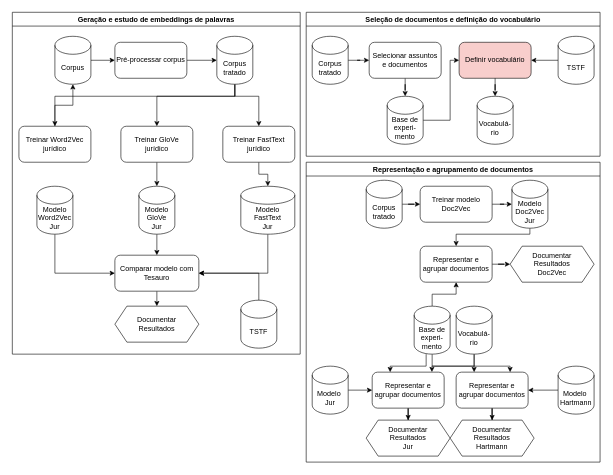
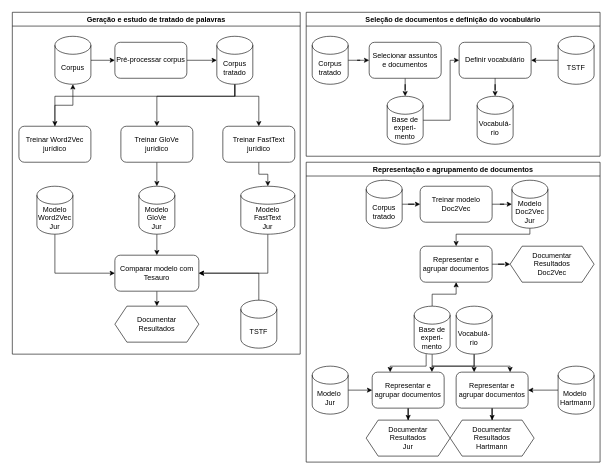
  <mxCell id="0" />
  <mxCell id="1" parent="0" />
  <mxCell id="2" style="edgeStyle=orthogonalEdgeStyle;rounded=0;orthogonalLoop=1;jettySize=auto;html=1;entryX=0;entryY=0.5;entryDx=0;entryDy=0;" edge="1" parent="1" source="3" target="5"><mxGeometry relative="1" as="geometry" /></mxCell>
  <mxCell id="3" value="Corpus" style="shape=cylinder3;whiteSpace=wrap;html=1;boundedLbl=1;backgroundOutline=1;size=15;" vertex="1" parent="1"><mxGeometry x="91" y="60" width="60" height="80" as="geometry" /></mxCell>
  <mxCell id="4" style="edgeStyle=orthogonalEdgeStyle;rounded=0;orthogonalLoop=1;jettySize=auto;html=1;exitX=1;exitY=0.5;exitDx=0;exitDy=0;entryX=0;entryY=0.5;entryDx=0;entryDy=0;entryPerimeter=0;" edge="1" parent="1" source="5" target="9"><mxGeometry relative="1" as="geometry" /></mxCell>
  <mxCell id="5" value="Pré-processar corpus" style="rounded=1;whiteSpace=wrap;html=1;" vertex="1" parent="1"><mxGeometry x="191" y="70" width="120" height="60" as="geometry" /></mxCell>
  <mxCell id="6" style="edgeStyle=orthogonalEdgeStyle;rounded=0;orthogonalLoop=1;jettySize=auto;html=1;" edge="1" parent="1" source="9" target="11"><mxGeometry relative="1" as="geometry"><Array as="points"><mxPoint x="391" y="160" /><mxPoint x="91" y="160" /></Array></mxGeometry></mxCell>
  <mxCell id="7" style="edgeStyle=orthogonalEdgeStyle;rounded=0;orthogonalLoop=1;jettySize=auto;html=1;" edge="1" parent="1" source="9" target="13"><mxGeometry relative="1" as="geometry"><Array as="points"><mxPoint x="391" y="160" /><mxPoint x="261" y="160" /></Array></mxGeometry></mxCell>
  <mxCell id="8" style="edgeStyle=orthogonalEdgeStyle;rounded=0;orthogonalLoop=1;jettySize=auto;html=1;entryX=0.5;entryY=0;entryDx=0;entryDy=0;" edge="1" parent="1" source="9" target="15"><mxGeometry relative="1" as="geometry"><Array as="points"><mxPoint x="391" y="160" /><mxPoint x="431" y="160" /></Array></mxGeometry></mxCell>
  <mxCell id="9" value="Corpus&lt;br&gt;tratado" style="shape=cylinder3;whiteSpace=wrap;html=1;boundedLbl=1;backgroundOutline=1;size=15;" vertex="1" parent="1"><mxGeometry x="361" y="60" width="60" height="80" as="geometry" /></mxCell>
  <mxCell id="10" style="edgeStyle=orthogonalEdgeStyle;rounded=0;orthogonalLoop=1;jettySize=auto;html=1;" edge="1" parent="1" source="11" target="3"><mxGeometry relative="1" as="geometry" /></mxCell>
  <mxCell id="11" value="Treinar Word2Vec jurídico" style="rounded=1;whiteSpace=wrap;html=1;" vertex="1" parent="1"><mxGeometry x="31" y="210" width="120" height="60" as="geometry" /></mxCell>
  <mxCell id="12" style="edgeStyle=orthogonalEdgeStyle;rounded=0;orthogonalLoop=1;jettySize=auto;html=1;" edge="1" parent="1" source="13" target="21"><mxGeometry relative="1" as="geometry" /></mxCell>
  <mxCell id="13" value="Treinar GloVe &lt;br&gt;jurídico" style="rounded=1;whiteSpace=wrap;html=1;" vertex="1" parent="1"><mxGeometry x="201" y="210" width="120" height="60" as="geometry" /></mxCell>
  <mxCell id="14" style="edgeStyle=orthogonalEdgeStyle;rounded=0;orthogonalLoop=1;jettySize=auto;html=1;" edge="1" parent="1" source="15" target="23"><mxGeometry relative="1" as="geometry" /></mxCell>
  <mxCell id="15" value="Treinar FastText&lt;br&gt;jurídico" style="rounded=1;whiteSpace=wrap;html=1;" vertex="1" parent="1"><mxGeometry x="371" y="210" width="120" height="60" as="geometry" /></mxCell>
  <mxCell id="16" style="edgeStyle=orthogonalEdgeStyle;rounded=0;orthogonalLoop=1;jettySize=auto;html=1;entryX=0.5;entryY=0;entryDx=0;entryDy=0;entryPerimeter=0;" edge="1" parent="1" source="17"><mxGeometry relative="1" as="geometry"><mxPoint x="261" y="510" as="targetPoint" /></mxGeometry></mxCell>
  <mxCell id="17" value="Comparar modelo com Tesauro" style="rounded=1;whiteSpace=wrap;html=1;" vertex="1" parent="1"><mxGeometry x="191" y="425" width="140" height="60" as="geometry" /></mxCell>
  <mxCell id="18" style="edgeStyle=orthogonalEdgeStyle;rounded=0;orthogonalLoop=1;jettySize=auto;html=1;entryX=0;entryY=0.5;entryDx=0;entryDy=0;exitX=0.5;exitY=1;exitDx=0;exitDy=0;exitPerimeter=0;" edge="1" parent="1" source="19" target="17"><mxGeometry relative="1" as="geometry" /></mxCell>
  <mxCell id="19" value="Modelo Word2Vec&lt;br&gt;Jur" style="shape=cylinder3;whiteSpace=wrap;html=1;boundedLbl=1;backgroundOutline=1;size=15;" vertex="1" parent="1"><mxGeometry x="61" y="310" width="60" height="80" as="geometry" /></mxCell>
  <mxCell id="20" style="edgeStyle=orthogonalEdgeStyle;rounded=0;orthogonalLoop=1;jettySize=auto;html=1;exitX=0.5;exitY=1;exitDx=0;exitDy=0;exitPerimeter=0;entryX=0.5;entryY=0;entryDx=0;entryDy=0;" edge="1" parent="1" source="21" target="17"><mxGeometry relative="1" as="geometry" /></mxCell>
  <mxCell id="21" value="Modelo GloVe&lt;br&gt;Jur" style="shape=cylinder3;whiteSpace=wrap;html=1;boundedLbl=1;backgroundOutline=1;size=15;" vertex="1" parent="1"><mxGeometry x="231" y="310" width="60" height="80" as="geometry" /></mxCell>
  <mxCell id="22" style="edgeStyle=orthogonalEdgeStyle;rounded=0;orthogonalLoop=1;jettySize=auto;html=1;exitX=0.5;exitY=1;exitDx=0;exitDy=0;exitPerimeter=0;entryX=1;entryY=0.5;entryDx=0;entryDy=0;" edge="1" parent="1" source="23" target="17"><mxGeometry relative="1" as="geometry" /></mxCell>
  <mxCell id="23" value="Modelo FastText&lt;br&gt;Jur" style="shape=cylinder3;whiteSpace=wrap;html=1;boundedLbl=1;backgroundOutline=1;size=15;" vertex="1" parent="1"><mxGeometry x="401" y="310" width="90" height="80" as="geometry" /></mxCell>
- <mxCell id="24" value="Geração e estudo de embeddings de palavras" style="swimlane;fillColor=#FFFFFF;" vertex="1" parent="1"><mxGeometry x="20" y="20" width="480" height="570" as="geometry" /></mxCell>
+ <mxCell id="24" value="Geração e estudo de tratado de palavras" style="swimlane;fillColor=#FFFFFF;" vertex="1" parent="1"><mxGeometry x="20" y="20" width="480" height="570" as="geometry" /></mxCell>
  <mxCell id="25" value="Documentar&lt;br&gt;Resultados" style="shape=hexagon;perimeter=hexagonPerimeter2;whiteSpace=wrap;html=1;fixedSize=1;" vertex="1" parent="24"><mxGeometry x="171" y="490" width="140" height="60" as="geometry" /></mxCell>
  <mxCell id="26" value="TSTF" style="shape=cylinder3;whiteSpace=wrap;html=1;boundedLbl=1;backgroundOutline=1;size=15;" vertex="1" parent="24"><mxGeometry x="381" y="480" width="60" height="80" as="geometry" /></mxCell>
  <mxCell id="27" value="Seleção de documentos e definição do vocabulário" style="swimlane;fillColor=#FFFFFF;" vertex="1" parent="1"><mxGeometry x="510" y="20" width="490" height="240" as="geometry" /></mxCell>
  <mxCell id="28" style="edgeStyle=orthogonalEdgeStyle;rounded=0;orthogonalLoop=1;jettySize=auto;html=1;entryX=0;entryY=0.5;entryDx=0;entryDy=0;" edge="1" parent="27" source="29" target="31"><mxGeometry relative="1" as="geometry" /></mxCell>
  <mxCell id="29" value="Corpus&lt;br&gt;tratado" style="shape=cylinder3;whiteSpace=wrap;html=1;boundedLbl=1;backgroundOutline=1;size=15;" vertex="1" parent="27"><mxGeometry x="10" y="40" width="60" height="80" as="geometry" /></mxCell>
  <mxCell id="30" style="edgeStyle=orthogonalEdgeStyle;rounded=0;orthogonalLoop=1;jettySize=auto;html=1;exitX=0.5;exitY=1;exitDx=0;exitDy=0;" edge="1" parent="27" source="31" target="33"><mxGeometry relative="1" as="geometry" /></mxCell>
  <mxCell id="31" value="Selecionar assuntos e documentos" style="rounded=1;whiteSpace=wrap;html=1;" vertex="1" parent="27"><mxGeometry x="105" y="50" width="120" height="60" as="geometry" /></mxCell>
  <mxCell id="32" style="edgeStyle=orthogonalEdgeStyle;rounded=0;orthogonalLoop=1;jettySize=auto;html=1;entryX=0;entryY=0.5;entryDx=0;entryDy=0;" edge="1" parent="27" source="33" target="34"><mxGeometry relative="1" as="geometry"><Array as="points"><mxPoint x="240" y="180" /><mxPoint x="240" y="80" /></Array></mxGeometry></mxCell>
  <mxCell id="33" value="Base de experi-mento" style="shape=cylinder3;whiteSpace=wrap;html=1;boundedLbl=1;backgroundOutline=1;size=15;" vertex="1" parent="27"><mxGeometry x="135" y="140" width="60" height="80" as="geometry" /></mxCell>
- <mxCell id="34" value="Definir vocabulário" style="rounded=1;whiteSpace=wrap;html=1;fillColor=#f8cecc;" vertex="1" parent="27"><mxGeometry x="255" y="50" width="120" height="60" as="geometry" /></mxCell>
+ <mxCell id="34" value="Definir vocabulário" style="rounded=1;whiteSpace=wrap;html=1;" vertex="1" parent="27"><mxGeometry x="255" y="50" width="120" height="60" as="geometry" /></mxCell>
  <mxCell id="35" style="edgeStyle=orthogonalEdgeStyle;rounded=0;orthogonalLoop=1;jettySize=auto;html=1;entryX=1;entryY=0.5;entryDx=0;entryDy=0;" edge="1" parent="27" source="36" target="34"><mxGeometry relative="1" as="geometry" /></mxCell>
  <mxCell id="36" value="TSTF" style="shape=cylinder3;whiteSpace=wrap;html=1;boundedLbl=1;backgroundOutline=1;size=15;" vertex="1" parent="27"><mxGeometry x="420" y="40" width="60" height="80" as="geometry" /></mxCell>
  <mxCell id="37" value="Vocabulá-&lt;br&gt;rio" style="shape=cylinder3;whiteSpace=wrap;html=1;boundedLbl=1;backgroundOutline=1;size=15;" vertex="1" parent="27"><mxGeometry x="285" y="140" width="60" height="80" as="geometry" /></mxCell>
  <mxCell id="38" style="edgeStyle=orthogonalEdgeStyle;rounded=0;orthogonalLoop=1;jettySize=auto;html=1;entryX=0.5;entryY=0;entryDx=0;entryDy=0;entryPerimeter=0;" edge="1" parent="27" source="34" target="37"><mxGeometry relative="1" as="geometry"><mxPoint x="315" y="140" as="targetPoint" /></mxGeometry></mxCell>
  <mxCell id="39" style="edgeStyle=orthogonalEdgeStyle;rounded=0;orthogonalLoop=1;jettySize=auto;html=1;entryX=1;entryY=0.5;entryDx=0;entryDy=0;exitX=0.5;exitY=0;exitDx=0;exitDy=0;exitPerimeter=0;" edge="1" parent="1" source="26" target="17"><mxGeometry relative="1" as="geometry" /></mxCell>
  <mxCell id="40" value="Representação e agrupamento de documentos" style="swimlane;fillColor=#FFFFFF;" vertex="1" parent="1"><mxGeometry x="510" y="270" width="490" height="500" as="geometry" /></mxCell>
  <mxCell id="41" style="edgeStyle=orthogonalEdgeStyle;rounded=0;orthogonalLoop=1;jettySize=auto;html=1;entryX=0.25;entryY=0;entryDx=0;entryDy=0;" edge="1" parent="40" source="44" target="49"><mxGeometry relative="1" as="geometry"><Array as="points"><mxPoint x="200" y="340" /><mxPoint x="140" y="340" /></Array></mxGeometry></mxCell>
  <mxCell id="42" style="edgeStyle=orthogonalEdgeStyle;rounded=0;orthogonalLoop=1;jettySize=auto;html=1;entryX=0.25;entryY=0;entryDx=0;entryDy=0;exitX=0.5;exitY=1;exitDx=0;exitDy=0;exitPerimeter=0;" edge="1" parent="40" source="44" target="55"><mxGeometry relative="1" as="geometry"><Array as="points"><mxPoint x="210" y="340" /><mxPoint x="280" y="340" /></Array></mxGeometry></mxCell>
  <mxCell id="43" style="edgeStyle=orthogonalEdgeStyle;rounded=0;orthogonalLoop=1;jettySize=auto;html=1;entryX=0.5;entryY=1;entryDx=0;entryDy=0;" edge="1" parent="40" source="44" target="65"><mxGeometry relative="1" as="geometry" /></mxCell>
  <mxCell id="44" value="Base de experi-mento" style="shape=cylinder3;whiteSpace=wrap;html=1;boundedLbl=1;backgroundOutline=1;size=15;" vertex="1" parent="40"><mxGeometry x="180" y="240" width="60" height="80" as="geometry" /></mxCell>
  <mxCell id="45" style="edgeStyle=orthogonalEdgeStyle;rounded=0;orthogonalLoop=1;jettySize=auto;html=1;entryX=0.83;entryY=-0.003;entryDx=0;entryDy=0;entryPerimeter=0;exitX=0.5;exitY=1;exitDx=0;exitDy=0;exitPerimeter=0;" edge="1" parent="40" source="47" target="49"><mxGeometry relative="1" as="geometry"><Array as="points"><mxPoint x="280" y="340" /><mxPoint x="210" y="340" /></Array></mxGeometry></mxCell>
  <mxCell id="46" style="edgeStyle=orthogonalEdgeStyle;rounded=0;orthogonalLoop=1;jettySize=auto;html=1;entryX=0.75;entryY=0;entryDx=0;entryDy=0;" edge="1" parent="40" source="47" target="55"><mxGeometry relative="1" as="geometry"><Array as="points"><mxPoint x="280" y="340" /><mxPoint x="340" y="340" /></Array></mxGeometry></mxCell>
  <mxCell id="47" value="Vocabulá-&lt;br&gt;rio" style="shape=cylinder3;whiteSpace=wrap;html=1;boundedLbl=1;backgroundOutline=1;size=15;" vertex="1" parent="40"><mxGeometry x="250" y="240" width="60" height="80" as="geometry" /></mxCell>
  <mxCell id="48" style="edgeStyle=orthogonalEdgeStyle;rounded=0;orthogonalLoop=1;jettySize=auto;html=1;" edge="1" parent="40" source="49" target="56"><mxGeometry relative="1" as="geometry" /></mxCell>
  <mxCell id="49" value="Representar e agrupar documentos" style="rounded=1;whiteSpace=wrap;html=1;" vertex="1" parent="40"><mxGeometry x="110" y="350" width="120" height="60" as="geometry" /></mxCell>
  <mxCell id="50" style="edgeStyle=orthogonalEdgeStyle;rounded=0;orthogonalLoop=1;jettySize=auto;html=1;entryX=0;entryY=0.5;entryDx=0;entryDy=0;" edge="1" parent="40" source="51" target="49"><mxGeometry relative="1" as="geometry" /></mxCell>
  <mxCell id="51" value="Modelo&amp;nbsp;&lt;br&gt;Jur" style="shape=cylinder3;whiteSpace=wrap;html=1;boundedLbl=1;backgroundOutline=1;size=15;" vertex="1" parent="40"><mxGeometry x="10" y="340" width="60" height="80" as="geometry" /></mxCell>
  <mxCell id="52" style="edgeStyle=orthogonalEdgeStyle;rounded=0;orthogonalLoop=1;jettySize=auto;html=1;entryX=1;entryY=0.5;entryDx=0;entryDy=0;" edge="1" parent="40" source="53" target="55"><mxGeometry relative="1" as="geometry"><mxPoint x="350" y="380" as="targetPoint" /></mxGeometry></mxCell>
  <mxCell id="53" value="Modelo&amp;nbsp;&lt;br&gt;Hartmann" style="shape=cylinder3;whiteSpace=wrap;html=1;boundedLbl=1;backgroundOutline=1;size=15;" vertex="1" parent="40"><mxGeometry x="420" y="340" width="60" height="80" as="geometry" /></mxCell>
  <mxCell id="54" style="edgeStyle=orthogonalEdgeStyle;rounded=0;orthogonalLoop=1;jettySize=auto;html=1;" edge="1" parent="40" source="55" target="57"><mxGeometry relative="1" as="geometry" /></mxCell>
  <mxCell id="55" value="Representar e agrupar documentos" style="rounded=1;whiteSpace=wrap;html=1;" vertex="1" parent="40"><mxGeometry x="250" y="350" width="120" height="60" as="geometry" /></mxCell>
  <mxCell id="56" value="Documentar&lt;br&gt;Resultados&lt;br&gt;Jur" style="shape=hexagon;perimeter=hexagonPerimeter2;whiteSpace=wrap;html=1;fixedSize=1;" vertex="1" parent="40"><mxGeometry x="100" y="430" width="140" height="60" as="geometry" /></mxCell>
  <mxCell id="57" value="Documentar&lt;br&gt;Resultados&lt;br&gt;Hartmann" style="shape=hexagon;perimeter=hexagonPerimeter2;whiteSpace=wrap;html=1;fixedSize=1;" vertex="1" parent="40"><mxGeometry x="240" y="430" width="140" height="60" as="geometry" /></mxCell>
  <mxCell id="58" style="edgeStyle=orthogonalEdgeStyle;rounded=0;orthogonalLoop=1;jettySize=auto;html=1;entryX=0;entryY=0.5;entryDx=0;entryDy=0;entryPerimeter=0;" edge="1" parent="40" source="59" target="63"><mxGeometry relative="1" as="geometry" /></mxCell>
  <mxCell id="59" value="Treinar modelo Doc2Vec" style="rounded=1;whiteSpace=wrap;html=1;" vertex="1" parent="40"><mxGeometry x="190" y="40" width="120" height="60" as="geometry" /></mxCell>
  <mxCell id="60" style="edgeStyle=orthogonalEdgeStyle;rounded=0;orthogonalLoop=1;jettySize=auto;html=1;" edge="1" parent="40" source="61" target="59"><mxGeometry relative="1" as="geometry" /></mxCell>
  <mxCell id="61" value="Corpus&lt;br&gt;tratado" style="shape=cylinder3;whiteSpace=wrap;html=1;boundedLbl=1;backgroundOutline=1;size=15;" vertex="1" parent="40"><mxGeometry x="100" y="30" width="60" height="80" as="geometry" /></mxCell>
  <mxCell id="62" style="edgeStyle=orthogonalEdgeStyle;rounded=0;orthogonalLoop=1;jettySize=auto;html=1;entryX=0.5;entryY=0;entryDx=0;entryDy=0;" edge="1" parent="40" source="63" target="65"><mxGeometry relative="1" as="geometry"><Array as="points"><mxPoint x="373" y="120" /><mxPoint x="250" y="120" /></Array></mxGeometry></mxCell>
  <mxCell id="63" value="Modelo&lt;br&gt;Doc2Vec&lt;br&gt;Jur" style="shape=cylinder3;whiteSpace=wrap;html=1;boundedLbl=1;backgroundOutline=1;size=15;" vertex="1" parent="40"><mxGeometry x="343" y="30" width="60" height="80" as="geometry" /></mxCell>
  <mxCell id="64" style="edgeStyle=orthogonalEdgeStyle;rounded=0;orthogonalLoop=1;jettySize=auto;html=1;entryX=0;entryY=0.5;entryDx=0;entryDy=0;" edge="1" parent="40" source="65" target="66"><mxGeometry relative="1" as="geometry" /></mxCell>
  <mxCell id="65" value="Representar e agrupar documentos" style="rounded=1;whiteSpace=wrap;html=1;" vertex="1" parent="40"><mxGeometry x="190" y="140" width="120" height="60" as="geometry" /></mxCell>
  <mxCell id="66" value="Documentar&lt;br&gt;Resultados&lt;br&gt;Doc2Vec" style="shape=hexagon;perimeter=hexagonPerimeter2;whiteSpace=wrap;html=1;fixedSize=1;" vertex="1" parent="40"><mxGeometry x="340" y="140" width="140" height="60" as="geometry" /></mxCell>
